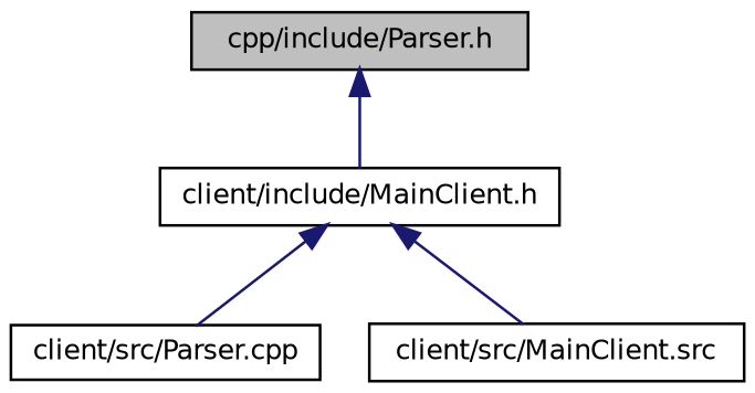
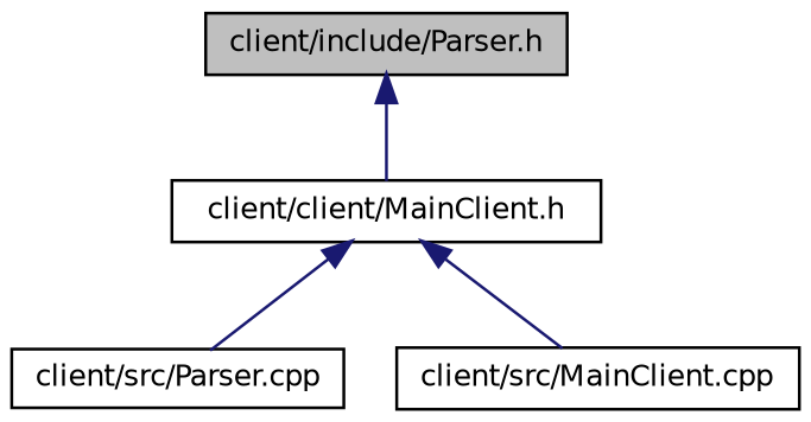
  digraph {
    node [color=black fillcolor=white fontname=Helvetica fontsize=10 shape=record style=filled]
    edge [color=midnightblue dir=back fontname=Helvetica fontsize=10 labelfontname=Helvetica labelfontsize=10 style=solid]
-   n1 [fillcolor=grey75 fontcolor=black height=0.2 label="cpp/include/Parser.h" width=0.4]
-   n2 [height=0.2 label="client/include/MainClient.h" width=0.4]
+   n1 [fillcolor=grey75 fontcolor=black height=0.2 label="client/include/Parser.h" width=0.4]
+   n2 [height=0.2 label="client/client/MainClient.h" width=0.4]
    n3 [height=0.2 label="client/src/Parser.cpp" width=0.4]
-   n4 [height=0.2 label="client/src/MainClient.src" width=0.4]
+   n4 [height=0.2 label="client/src/MainClient.cpp" width=0.4]
    n1 -> n2
    n2 -> n3
    n2 -> n4
  }
